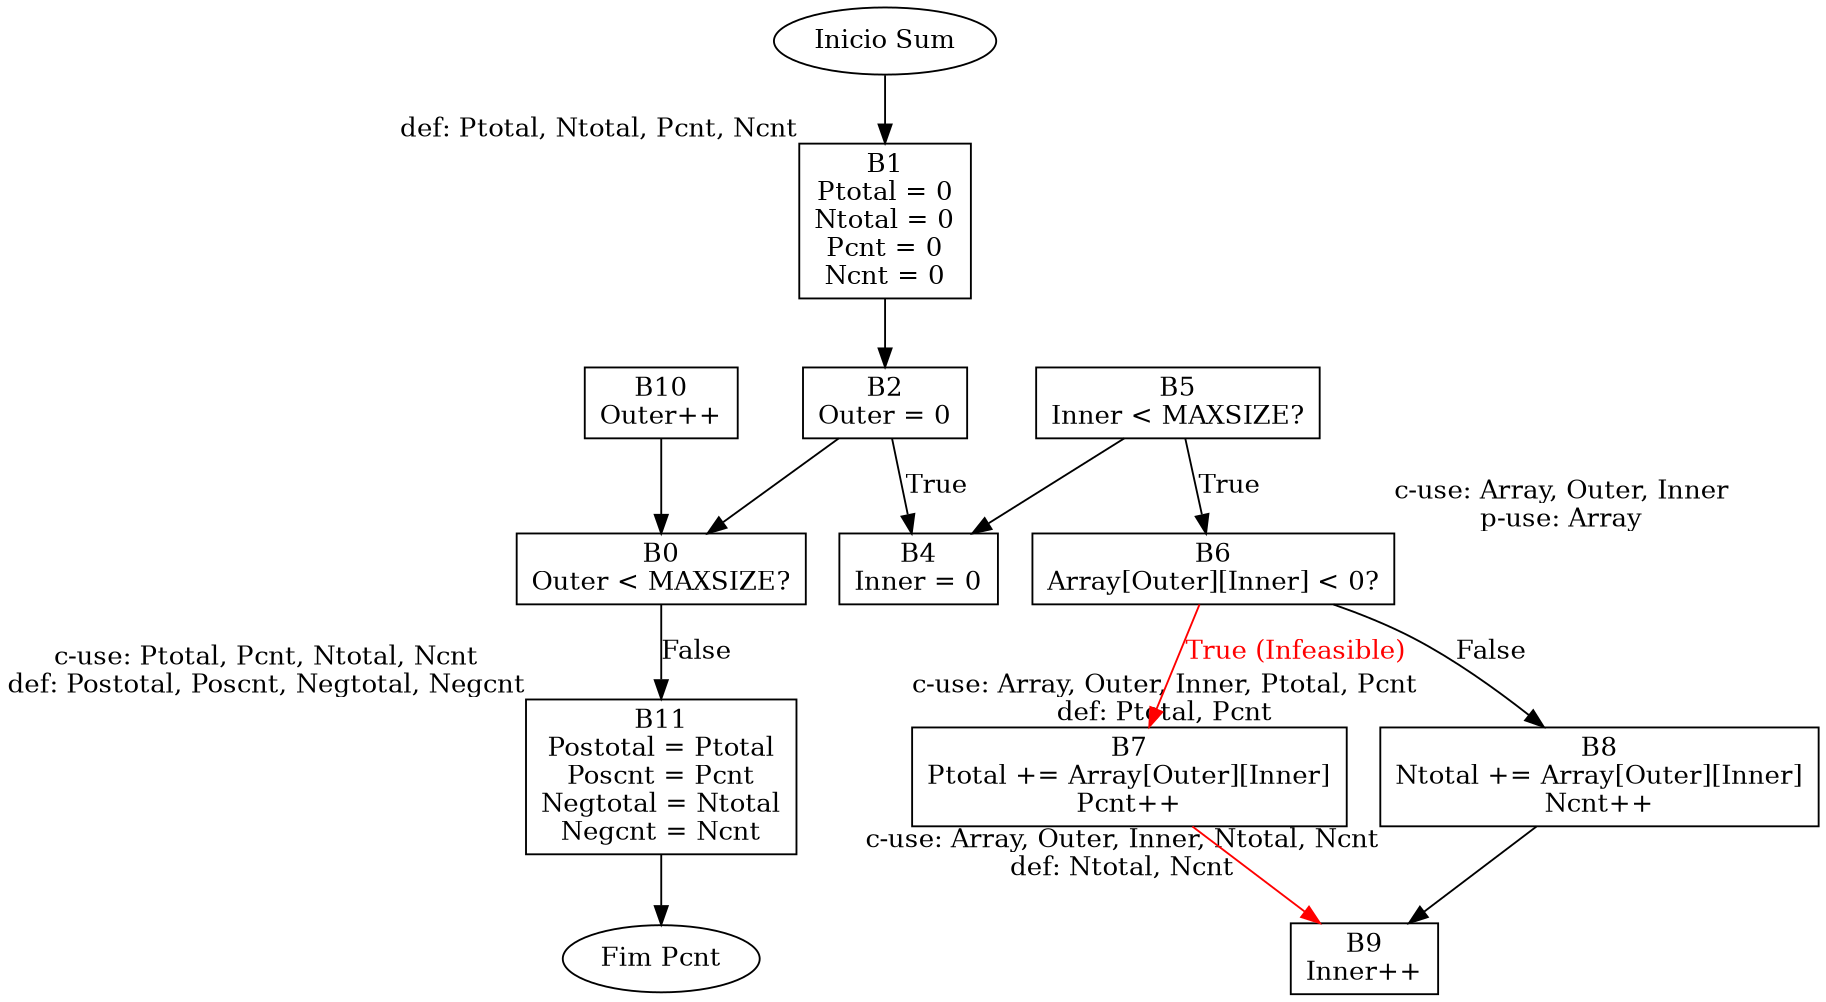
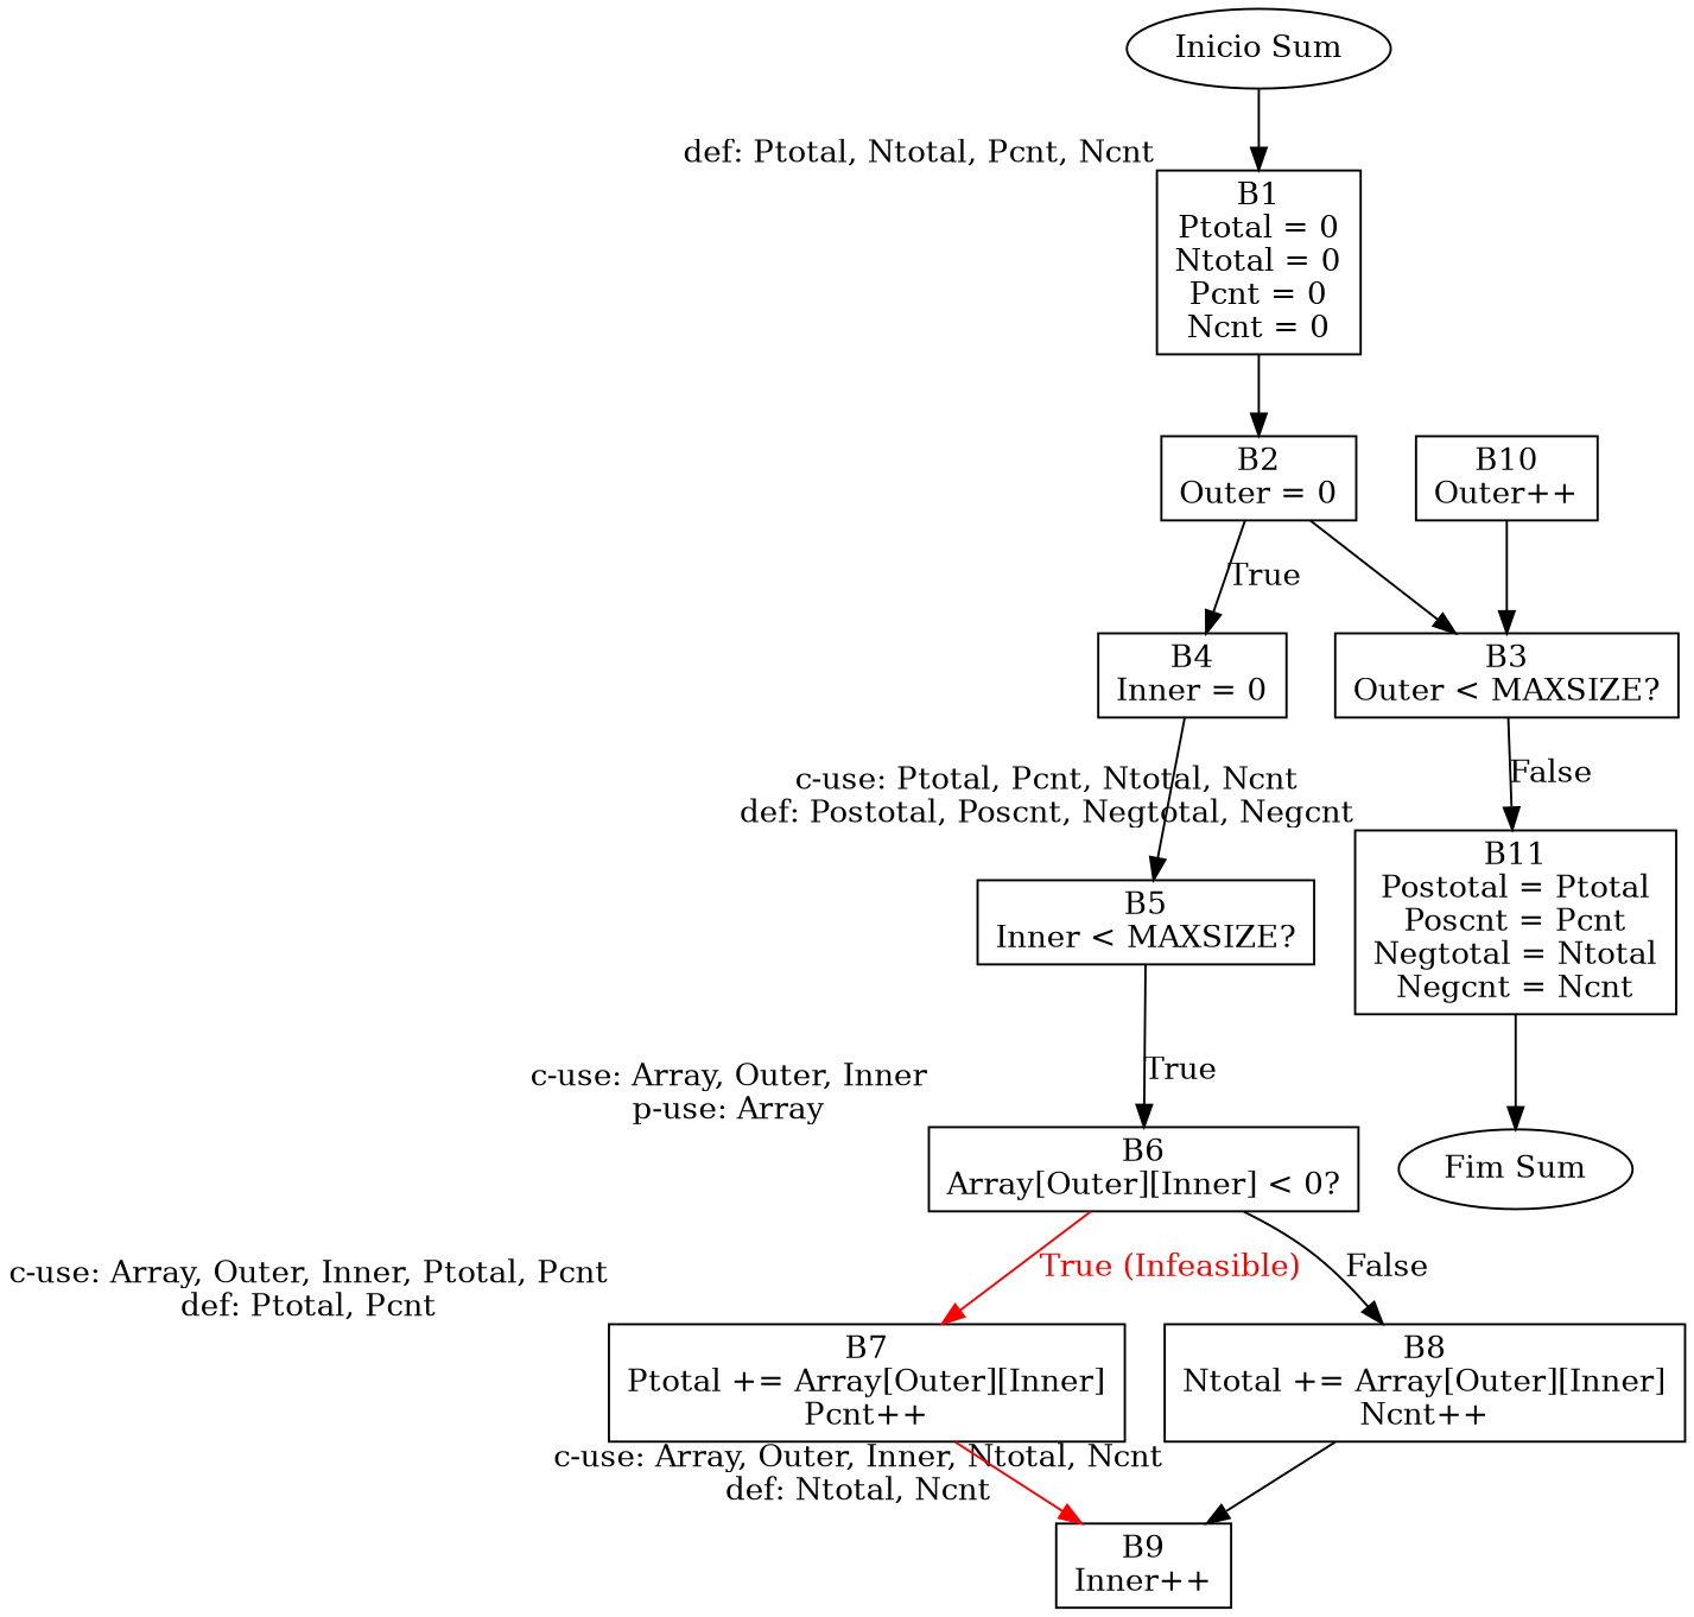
  digraph {
    rankdir=TB
    node [shape=box]
    n1 [label="Inicio Sum" shape=ellipse]
    n2 [label="B1\nPtotal = 0\nNtotal = 0\nPcnt = 0\nNcnt = 0" xlabel="def: Ptotal, Ntotal, Pcnt, Ncnt"]
    n3 [label="B2\nOuter = 0"]
-   n4 [label="Fim Pcnt" shape=ellipse]
-   n5 [label="B0\nOuter < MAXSIZE?"]
+   n4 [label="Fim Sum" shape=ellipse]
+   n5 [label="B3\nOuter < MAXSIZE?"]
    n6 [label="B4\nInner = 0"]
    n7 [label="B11\nPostotal = Ptotal\nPoscnt = Pcnt\nNegtotal = Ntotal\nNegcnt = Ncnt" xlabel="c-use: Ptotal, Pcnt, Ntotal, Ncnt\ndef: Postotal, Poscnt, Negtotal, Negcnt"]
    n8 [label="B5\nInner < MAXSIZE?"]
    n9 [label="B6\nArray[Outer][Inner] < 0?" xlabel="c-use: Array, Outer, Inner\np-use: Array"]
    n10 [label="B7\nPtotal += Array[Outer][Inner]\nPcnt++" xlabel="c-use: Array, Outer, Inner, Ptotal, Pcnt\ndef: Ptotal, Pcnt"]
    n11 [label="B8\nNtotal += Array[Outer][Inner]\nNcnt++" xlabel="c-use: Array, Outer, Inner, Ntotal, Ncnt\ndef: Ntotal, Ncnt"]
    n12 [label="B10\nOuter++"]
    n13 [label="B9\nInner++"]
    n1 -> n2
    n2 -> n3
    n3 -> n5
    n3 -> n6 [label=True]
    n5 -> n7 [label=False]
-   n8 -> n6
+   n6 -> n8
    n7 -> n4
    n8 -> n9 [label=True]
    n9 -> n10 [color=red fontcolor=red label="True (Infeasible)"]
    n9 -> n11 [label=False]
    n10 -> n13 [color=red]
    n11 -> n13
    n12 -> n5
  }
